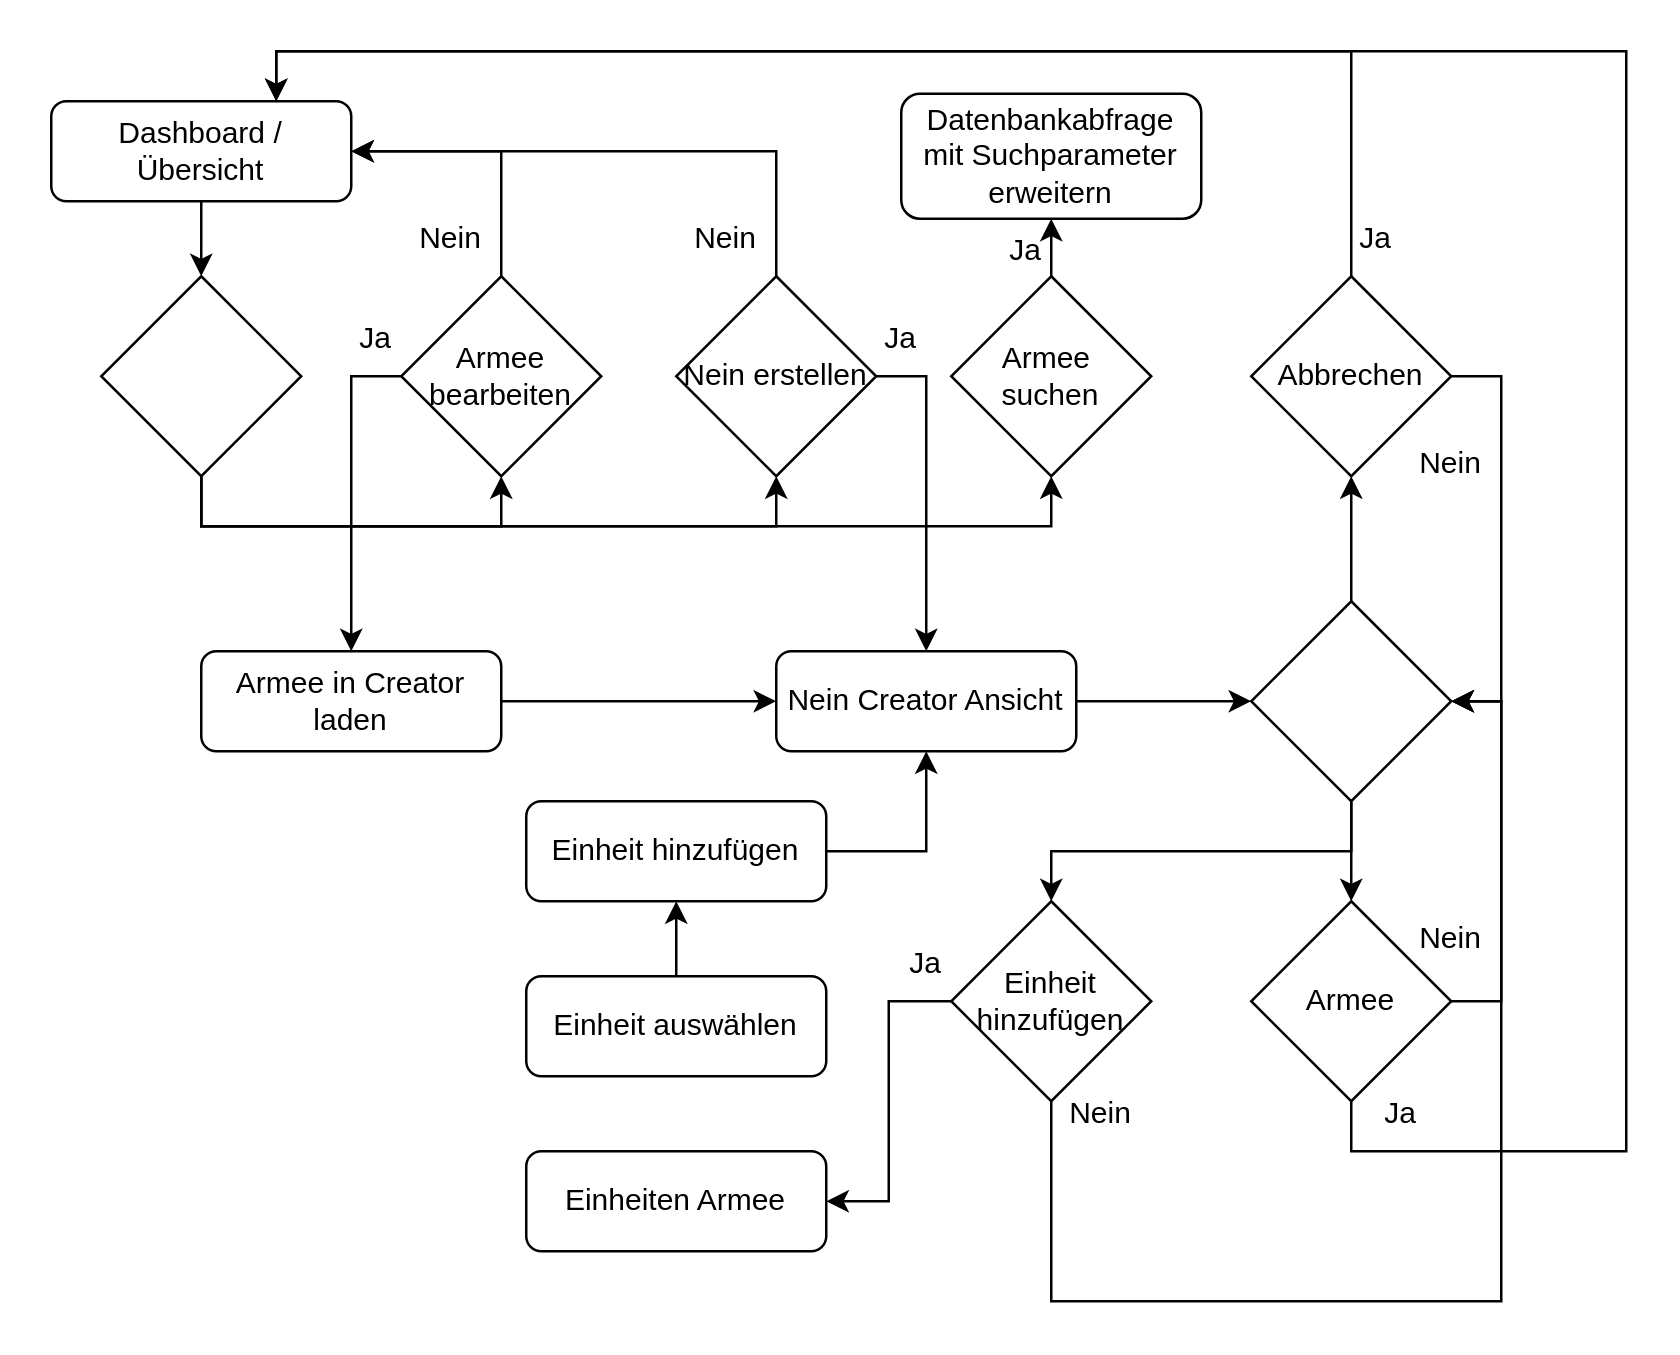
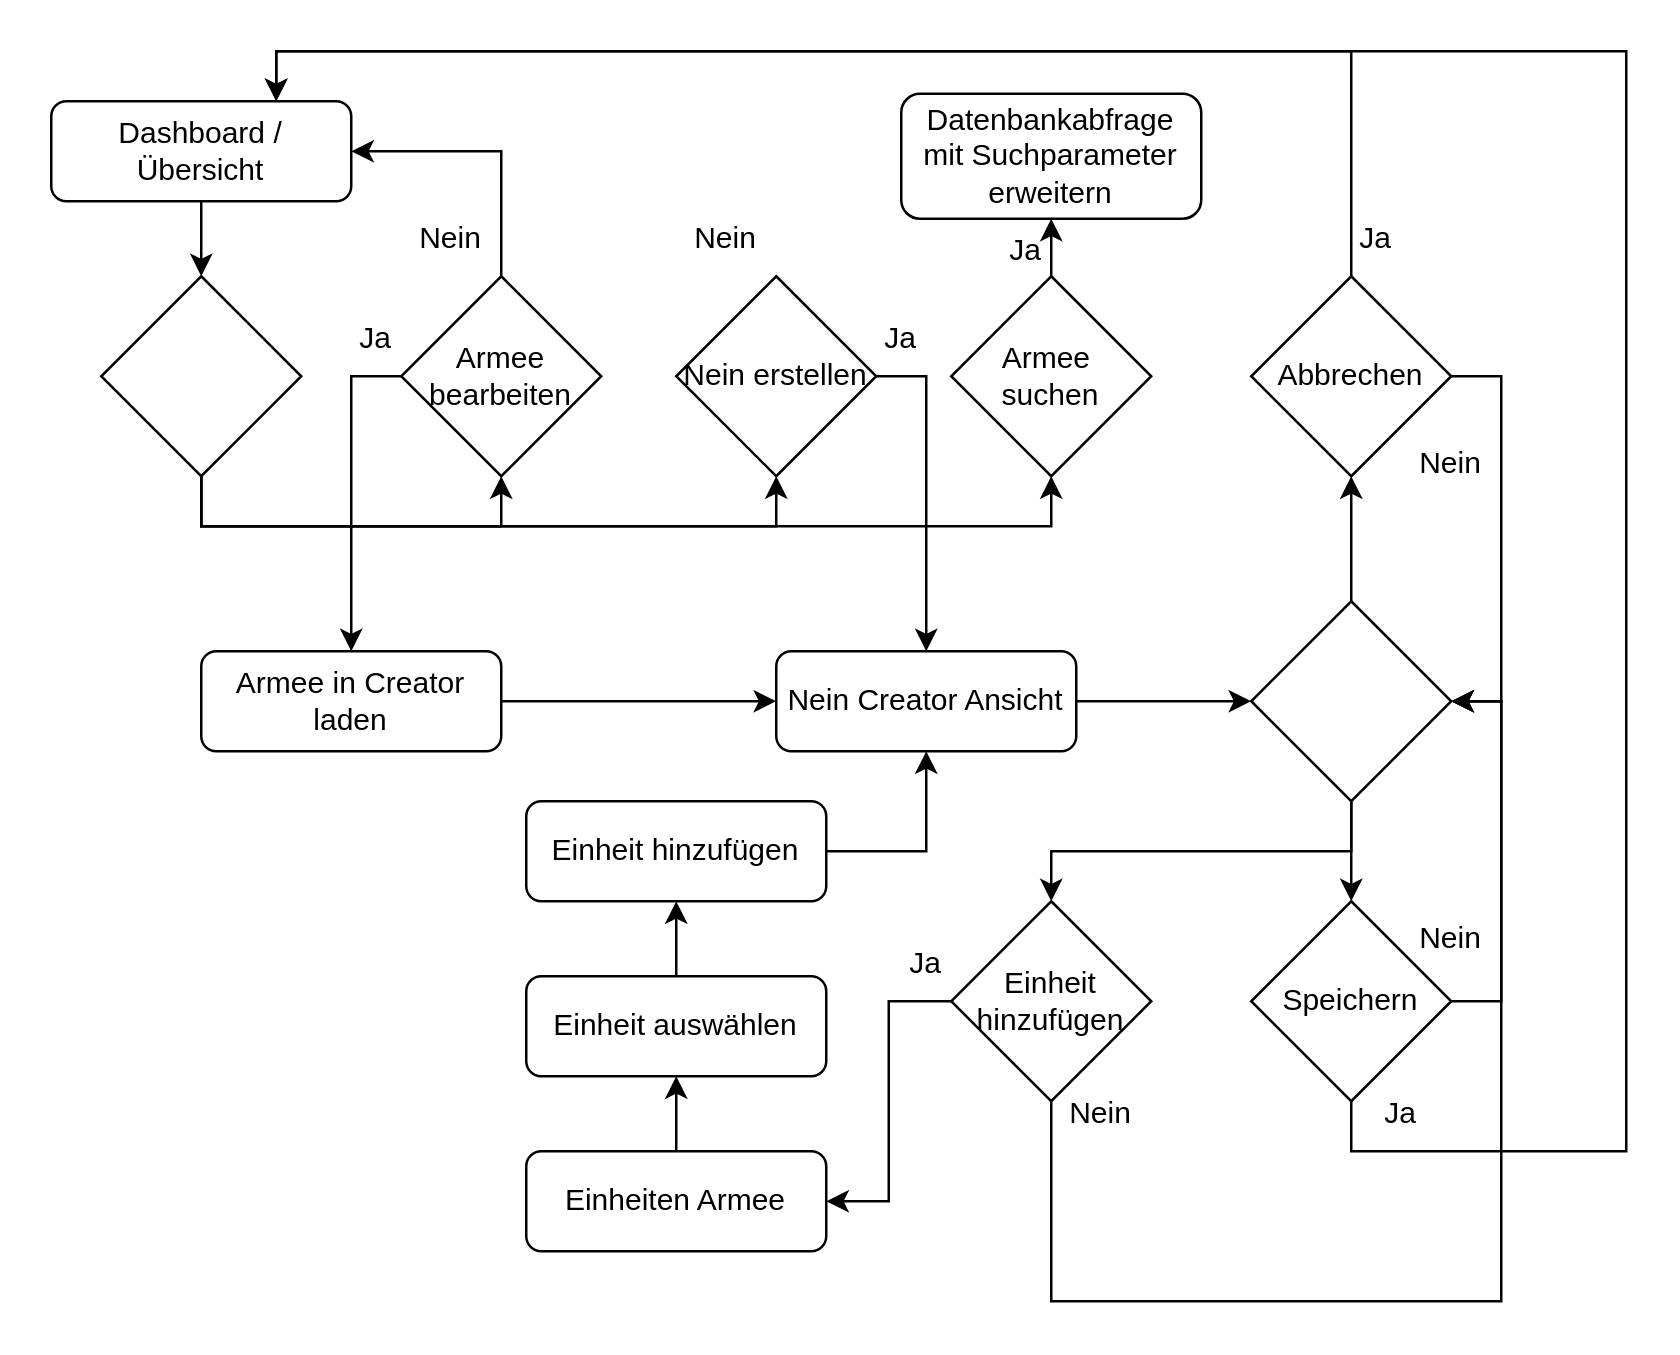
  <mxCell id="0" />
  <mxCell id="1" parent="0" />
  <mxCell id="2" style="edgeStyle=orthogonalEdgeStyle;rounded=0;orthogonalLoop=1;jettySize=auto;html=1;exitX=0.5;exitY=1;exitDx=0;exitDy=0;" edge="1" parent="1" source="3" target="7"><mxGeometry relative="1" as="geometry" /></mxCell>
  <mxCell id="3" value="Dashboard / Übersicht" style="rounded=1;whiteSpace=wrap;html=1;fontSize=12;glass=0;strokeWidth=1;shadow=0;" vertex="1" parent="1"><mxGeometry x="20" y="40" width="120" height="40" as="geometry" /></mxCell>
  <mxCell id="4" style="edgeStyle=orthogonalEdgeStyle;rounded=0;orthogonalLoop=1;jettySize=auto;html=1;exitX=0.5;exitY=1;exitDx=0;exitDy=0;entryX=0.5;entryY=1;entryDx=0;entryDy=0;" edge="1" parent="1" source="7" target="10"><mxGeometry relative="1" as="geometry" /></mxCell>
  <mxCell id="5" style="edgeStyle=orthogonalEdgeStyle;rounded=0;orthogonalLoop=1;jettySize=auto;html=1;exitX=0.5;exitY=1;exitDx=0;exitDy=0;entryX=0.5;entryY=1;entryDx=0;entryDy=0;" edge="1" parent="1" source="7" target="14"><mxGeometry relative="1" as="geometry" /></mxCell>
  <mxCell id="6" style="edgeStyle=orthogonalEdgeStyle;rounded=0;orthogonalLoop=1;jettySize=auto;html=1;exitX=0.5;exitY=1;exitDx=0;exitDy=0;entryX=0.5;entryY=1;entryDx=0;entryDy=0;" edge="1" parent="1" source="7" target="17"><mxGeometry relative="1" as="geometry" /></mxCell>
  <mxCell id="7" value="" style="rhombus;whiteSpace=wrap;html=1;" vertex="1" parent="1"><mxGeometry x="40" y="110" width="80" height="80" as="geometry" /></mxCell>
  <mxCell id="8" style="edgeStyle=orthogonalEdgeStyle;rounded=0;orthogonalLoop=1;jettySize=auto;html=1;exitX=0.5;exitY=0;exitDx=0;exitDy=0;entryX=1;entryY=0.5;entryDx=0;entryDy=0;" edge="1" parent="1" source="10" target="3"><mxGeometry relative="1" as="geometry" /></mxCell>
  <mxCell id="9" style="edgeStyle=orthogonalEdgeStyle;rounded=0;orthogonalLoop=1;jettySize=auto;html=1;exitX=0;exitY=0.5;exitDx=0;exitDy=0;entryX=0.5;entryY=0;entryDx=0;entryDy=0;" edge="1" parent="1" source="10" target="21"><mxGeometry relative="1" as="geometry" /></mxCell>
  <mxCell id="10" value="Armee bearbeiten" style="rhombus;whiteSpace=wrap;html=1;" vertex="1" parent="1"><mxGeometry x="160" y="110" width="80" height="80" as="geometry" /></mxCell>
  <mxCell id="11" value="Nein" style="text;html=1;strokeColor=none;fillColor=none;align=center;verticalAlign=middle;whiteSpace=wrap;rounded=0;" vertex="1" parent="1"><mxGeometry x="150" y="80" width="60" height="30" as="geometry" /></mxCell>
- <mxCell id="12" style="edgeStyle=orthogonalEdgeStyle;rounded=0;orthogonalLoop=1;jettySize=auto;html=1;exitX=0.5;exitY=0;exitDx=0;exitDy=0;entryX=1;entryY=0.5;entryDx=0;entryDy=0;" edge="1" parent="1" source="14" target="3"><mxGeometry relative="1" as="geometry" /></mxCell>
  <mxCell id="13" style="edgeStyle=orthogonalEdgeStyle;rounded=0;orthogonalLoop=1;jettySize=auto;html=1;exitX=1;exitY=0.5;exitDx=0;exitDy=0;entryX=0.5;entryY=0;entryDx=0;entryDy=0;" edge="1" parent="1" source="14" target="24"><mxGeometry relative="1" as="geometry" /></mxCell>
  <mxCell id="14" value="Nein erstellen" style="rhombus;whiteSpace=wrap;html=1;" vertex="1" parent="1"><mxGeometry x="270" y="110" width="80" height="80" as="geometry" /></mxCell>
  <mxCell id="15" value="Nein" style="text;html=1;strokeColor=none;fillColor=none;align=center;verticalAlign=middle;whiteSpace=wrap;rounded=0;" vertex="1" parent="1"><mxGeometry x="260" y="80" width="60" height="30" as="geometry" /></mxCell>
  <mxCell id="16" style="edgeStyle=orthogonalEdgeStyle;rounded=0;orthogonalLoop=1;jettySize=auto;html=1;exitX=0.5;exitY=0;exitDx=0;exitDy=0;entryX=0.5;entryY=1;entryDx=0;entryDy=0;" edge="1" parent="1" source="17" target="19"><mxGeometry relative="1" as="geometry" /></mxCell>
  <mxCell id="17" value="Armee&amp;nbsp; suchen" style="rhombus;whiteSpace=wrap;html=1;" vertex="1" parent="1"><mxGeometry x="380" y="110" width="80" height="80" as="geometry" /></mxCell>
  <mxCell id="18" value="Ja" style="text;html=1;strokeColor=none;fillColor=none;align=center;verticalAlign=middle;whiteSpace=wrap;rounded=0;" vertex="1" parent="1"><mxGeometry x="380" y="85" width="60" height="30" as="geometry" /></mxCell>
  <mxCell id="19" value="Datenbankabfrage mit Suchparameter erweitern" style="rounded=1;whiteSpace=wrap;html=1;fontSize=12;glass=0;strokeWidth=1;shadow=0;" vertex="1" parent="1"><mxGeometry x="360" y="37" width="120" height="50" as="geometry" /></mxCell>
  <mxCell id="20" style="edgeStyle=orthogonalEdgeStyle;rounded=0;orthogonalLoop=1;jettySize=auto;html=1;exitX=1;exitY=0.5;exitDx=0;exitDy=0;entryX=0;entryY=0.5;entryDx=0;entryDy=0;" edge="1" parent="1" source="21" target="24"><mxGeometry relative="1" as="geometry" /></mxCell>
  <mxCell id="21" value="Armee in Creator laden" style="rounded=1;whiteSpace=wrap;html=1;fontSize=12;glass=0;strokeWidth=1;shadow=0;" vertex="1" parent="1"><mxGeometry x="80" y="260" width="120" height="40" as="geometry" /></mxCell>
  <mxCell id="22" value="Ja" style="text;html=1;strokeColor=none;fillColor=none;align=center;verticalAlign=middle;whiteSpace=wrap;rounded=0;" vertex="1" parent="1"><mxGeometry x="120" y="120" width="60" height="30" as="geometry" /></mxCell>
  <mxCell id="23" style="edgeStyle=orthogonalEdgeStyle;rounded=0;orthogonalLoop=1;jettySize=auto;html=1;exitX=1;exitY=0.5;exitDx=0;exitDy=0;entryX=0;entryY=0.5;entryDx=0;entryDy=0;" edge="1" parent="1" source="24" target="29"><mxGeometry relative="1" as="geometry" /></mxCell>
  <mxCell id="24" value="Nein Creator Ansicht" style="rounded=1;whiteSpace=wrap;html=1;fontSize=12;glass=0;strokeWidth=1;shadow=0;" vertex="1" parent="1"><mxGeometry x="310" y="260" width="120" height="40" as="geometry" /></mxCell>
  <mxCell id="25" value="Ja" style="text;html=1;strokeColor=none;fillColor=none;align=center;verticalAlign=middle;whiteSpace=wrap;rounded=0;" vertex="1" parent="1"><mxGeometry x="330" y="120" width="60" height="30" as="geometry" /></mxCell>
  <mxCell id="26" style="edgeStyle=orthogonalEdgeStyle;rounded=0;orthogonalLoop=1;jettySize=auto;html=1;exitX=0.5;exitY=1;exitDx=0;exitDy=0;entryX=0.5;entryY=0;entryDx=0;entryDy=0;" edge="1" parent="1" source="29" target="32"><mxGeometry relative="1" as="geometry" /></mxCell>
  <mxCell id="27" style="edgeStyle=orthogonalEdgeStyle;rounded=0;orthogonalLoop=1;jettySize=auto;html=1;exitX=0.5;exitY=1;exitDx=0;exitDy=0;entryX=0.5;entryY=0;entryDx=0;entryDy=0;" edge="1" parent="1" source="29" target="37"><mxGeometry relative="1" as="geometry" /></mxCell>
  <mxCell id="28" style="edgeStyle=orthogonalEdgeStyle;rounded=0;orthogonalLoop=1;jettySize=auto;html=1;exitX=0.5;exitY=0;exitDx=0;exitDy=0;entryX=0.5;entryY=1;entryDx=0;entryDy=0;" edge="1" parent="1" source="29" target="42"><mxGeometry relative="1" as="geometry" /></mxCell>
  <mxCell id="29" value="" style="rhombus;whiteSpace=wrap;html=1;" vertex="1" parent="1"><mxGeometry x="500" y="240" width="80" height="80" as="geometry" /></mxCell>
  <mxCell id="30" style="edgeStyle=orthogonalEdgeStyle;rounded=0;orthogonalLoop=1;jettySize=auto;html=1;exitX=1;exitY=0.5;exitDx=0;exitDy=0;entryX=1;entryY=0.5;entryDx=0;entryDy=0;" edge="1" parent="1" source="32" target="29"><mxGeometry relative="1" as="geometry" /></mxCell>
  <mxCell id="31" style="edgeStyle=orthogonalEdgeStyle;rounded=0;orthogonalLoop=1;jettySize=auto;html=1;exitX=0.5;exitY=1;exitDx=0;exitDy=0;entryX=0.75;entryY=0;entryDx=0;entryDy=0;" edge="1" parent="1" source="32" target="3"><mxGeometry relative="1" as="geometry"><Array as="points"><mxPoint x="540" y="460" /><mxPoint x="650" y="460" /><mxPoint x="650" y="20" /><mxPoint x="110" y="20" /></Array></mxGeometry></mxCell>
- <mxCell id="32" value="Armee" style="rhombus;whiteSpace=wrap;html=1;" vertex="1" parent="1"><mxGeometry x="500" y="360" width="80" height="80" as="geometry" /></mxCell>
+ <mxCell id="32" value="Speichern" style="rhombus;whiteSpace=wrap;html=1;" vertex="1" parent="1"><mxGeometry x="500" y="360" width="80" height="80" as="geometry" /></mxCell>
  <mxCell id="33" value="Nein" style="text;html=1;strokeColor=none;fillColor=none;align=center;verticalAlign=middle;whiteSpace=wrap;rounded=0;" vertex="1" parent="1"><mxGeometry x="550" y="360" width="60" height="30" as="geometry" /></mxCell>
  <mxCell id="34" value="Ja" style="text;html=1;strokeColor=none;fillColor=none;align=center;verticalAlign=middle;whiteSpace=wrap;rounded=0;" vertex="1" parent="1"><mxGeometry x="530" y="430" width="60" height="30" as="geometry" /></mxCell>
  <mxCell id="35" style="edgeStyle=orthogonalEdgeStyle;rounded=0;orthogonalLoop=1;jettySize=auto;html=1;exitX=0;exitY=0.5;exitDx=0;exitDy=0;entryX=1;entryY=0.5;entryDx=0;entryDy=0;" edge="1" parent="1" source="37" target="39"><mxGeometry relative="1" as="geometry" /></mxCell>
  <mxCell id="36" style="edgeStyle=orthogonalEdgeStyle;rounded=0;orthogonalLoop=1;jettySize=auto;html=1;exitX=0.5;exitY=1;exitDx=0;exitDy=0;entryX=1;entryY=0.5;entryDx=0;entryDy=0;" edge="1" parent="1" source="37" target="29"><mxGeometry relative="1" as="geometry"><Array as="points"><mxPoint x="420" y="520" /><mxPoint x="600" y="520" /><mxPoint x="600" y="280" /></Array></mxGeometry></mxCell>
  <mxCell id="37" value="Einheit hinzufügen" style="rhombus;whiteSpace=wrap;html=1;" vertex="1" parent="1"><mxGeometry x="380" y="360" width="80" height="80" as="geometry" /></mxCell>
+ <mxCell id="38" style="edgeStyle=orthogonalEdgeStyle;rounded=0;orthogonalLoop=1;jettySize=auto;html=1;exitX=0.5;exitY=0;exitDx=0;exitDy=0;entryX=0.5;entryY=1;entryDx=0;entryDy=0;" edge="1" parent="1" source="39" target="48"><mxGeometry relative="1" as="geometry" /></mxCell>
  <mxCell id="39" value="Einheiten Armee" style="rounded=1;whiteSpace=wrap;html=1;fontSize=12;glass=0;strokeWidth=1;shadow=0;" vertex="1" parent="1"><mxGeometry x="210" y="460" width="120" height="40" as="geometry" /></mxCell>
  <mxCell id="40" style="edgeStyle=orthogonalEdgeStyle;rounded=0;orthogonalLoop=1;jettySize=auto;html=1;exitX=1;exitY=0.5;exitDx=0;exitDy=0;entryX=1;entryY=0.5;entryDx=0;entryDy=0;" edge="1" parent="1" source="42" target="29"><mxGeometry relative="1" as="geometry" /></mxCell>
  <mxCell id="41" style="edgeStyle=orthogonalEdgeStyle;rounded=0;orthogonalLoop=1;jettySize=auto;html=1;exitX=0.5;exitY=0;exitDx=0;exitDy=0;entryX=0.75;entryY=0;entryDx=0;entryDy=0;" edge="1" parent="1" source="42" target="3"><mxGeometry relative="1" as="geometry" /></mxCell>
  <mxCell id="42" value="Abbrechen" style="rhombus;whiteSpace=wrap;html=1;" vertex="1" parent="1"><mxGeometry x="500" y="110" width="80" height="80" as="geometry" /></mxCell>
  <mxCell id="43" value="Nein" style="text;html=1;strokeColor=none;fillColor=none;align=center;verticalAlign=middle;whiteSpace=wrap;rounded=0;" vertex="1" parent="1"><mxGeometry x="550" y="170" width="60" height="30" as="geometry" /></mxCell>
  <mxCell id="44" value="Ja" style="text;html=1;strokeColor=none;fillColor=none;align=center;verticalAlign=middle;whiteSpace=wrap;rounded=0;" vertex="1" parent="1"><mxGeometry x="520" y="80" width="60" height="30" as="geometry" /></mxCell>
  <mxCell id="45" value="Ja" style="text;html=1;strokeColor=none;fillColor=none;align=center;verticalAlign=middle;whiteSpace=wrap;rounded=0;" vertex="1" parent="1"><mxGeometry x="340" y="370" width="60" height="30" as="geometry" /></mxCell>
  <mxCell id="46" value="Nein" style="text;html=1;strokeColor=none;fillColor=none;align=center;verticalAlign=middle;whiteSpace=wrap;rounded=0;" vertex="1" parent="1"><mxGeometry x="410" y="430" width="60" height="30" as="geometry" /></mxCell>
  <mxCell id="47" style="edgeStyle=orthogonalEdgeStyle;rounded=0;orthogonalLoop=1;jettySize=auto;html=1;exitX=0.5;exitY=0;exitDx=0;exitDy=0;entryX=0.5;entryY=1;entryDx=0;entryDy=0;" edge="1" parent="1" source="48" target="50"><mxGeometry relative="1" as="geometry" /></mxCell>
  <mxCell id="48" value="Einheit auswählen" style="rounded=1;whiteSpace=wrap;html=1;fontSize=12;glass=0;strokeWidth=1;shadow=0;" vertex="1" parent="1"><mxGeometry x="210" y="390" width="120" height="40" as="geometry" /></mxCell>
  <mxCell id="49" style="edgeStyle=orthogonalEdgeStyle;rounded=0;orthogonalLoop=1;jettySize=auto;html=1;exitX=1;exitY=0.5;exitDx=0;exitDy=0;entryX=0.5;entryY=1;entryDx=0;entryDy=0;" edge="1" parent="1" source="50" target="24"><mxGeometry relative="1" as="geometry" /></mxCell>
  <mxCell id="50" value="Einheit hinzufügen" style="rounded=1;whiteSpace=wrap;html=1;fontSize=12;glass=0;strokeWidth=1;shadow=0;" vertex="1" parent="1"><mxGeometry x="210" y="320" width="120" height="40" as="geometry" /></mxCell>
